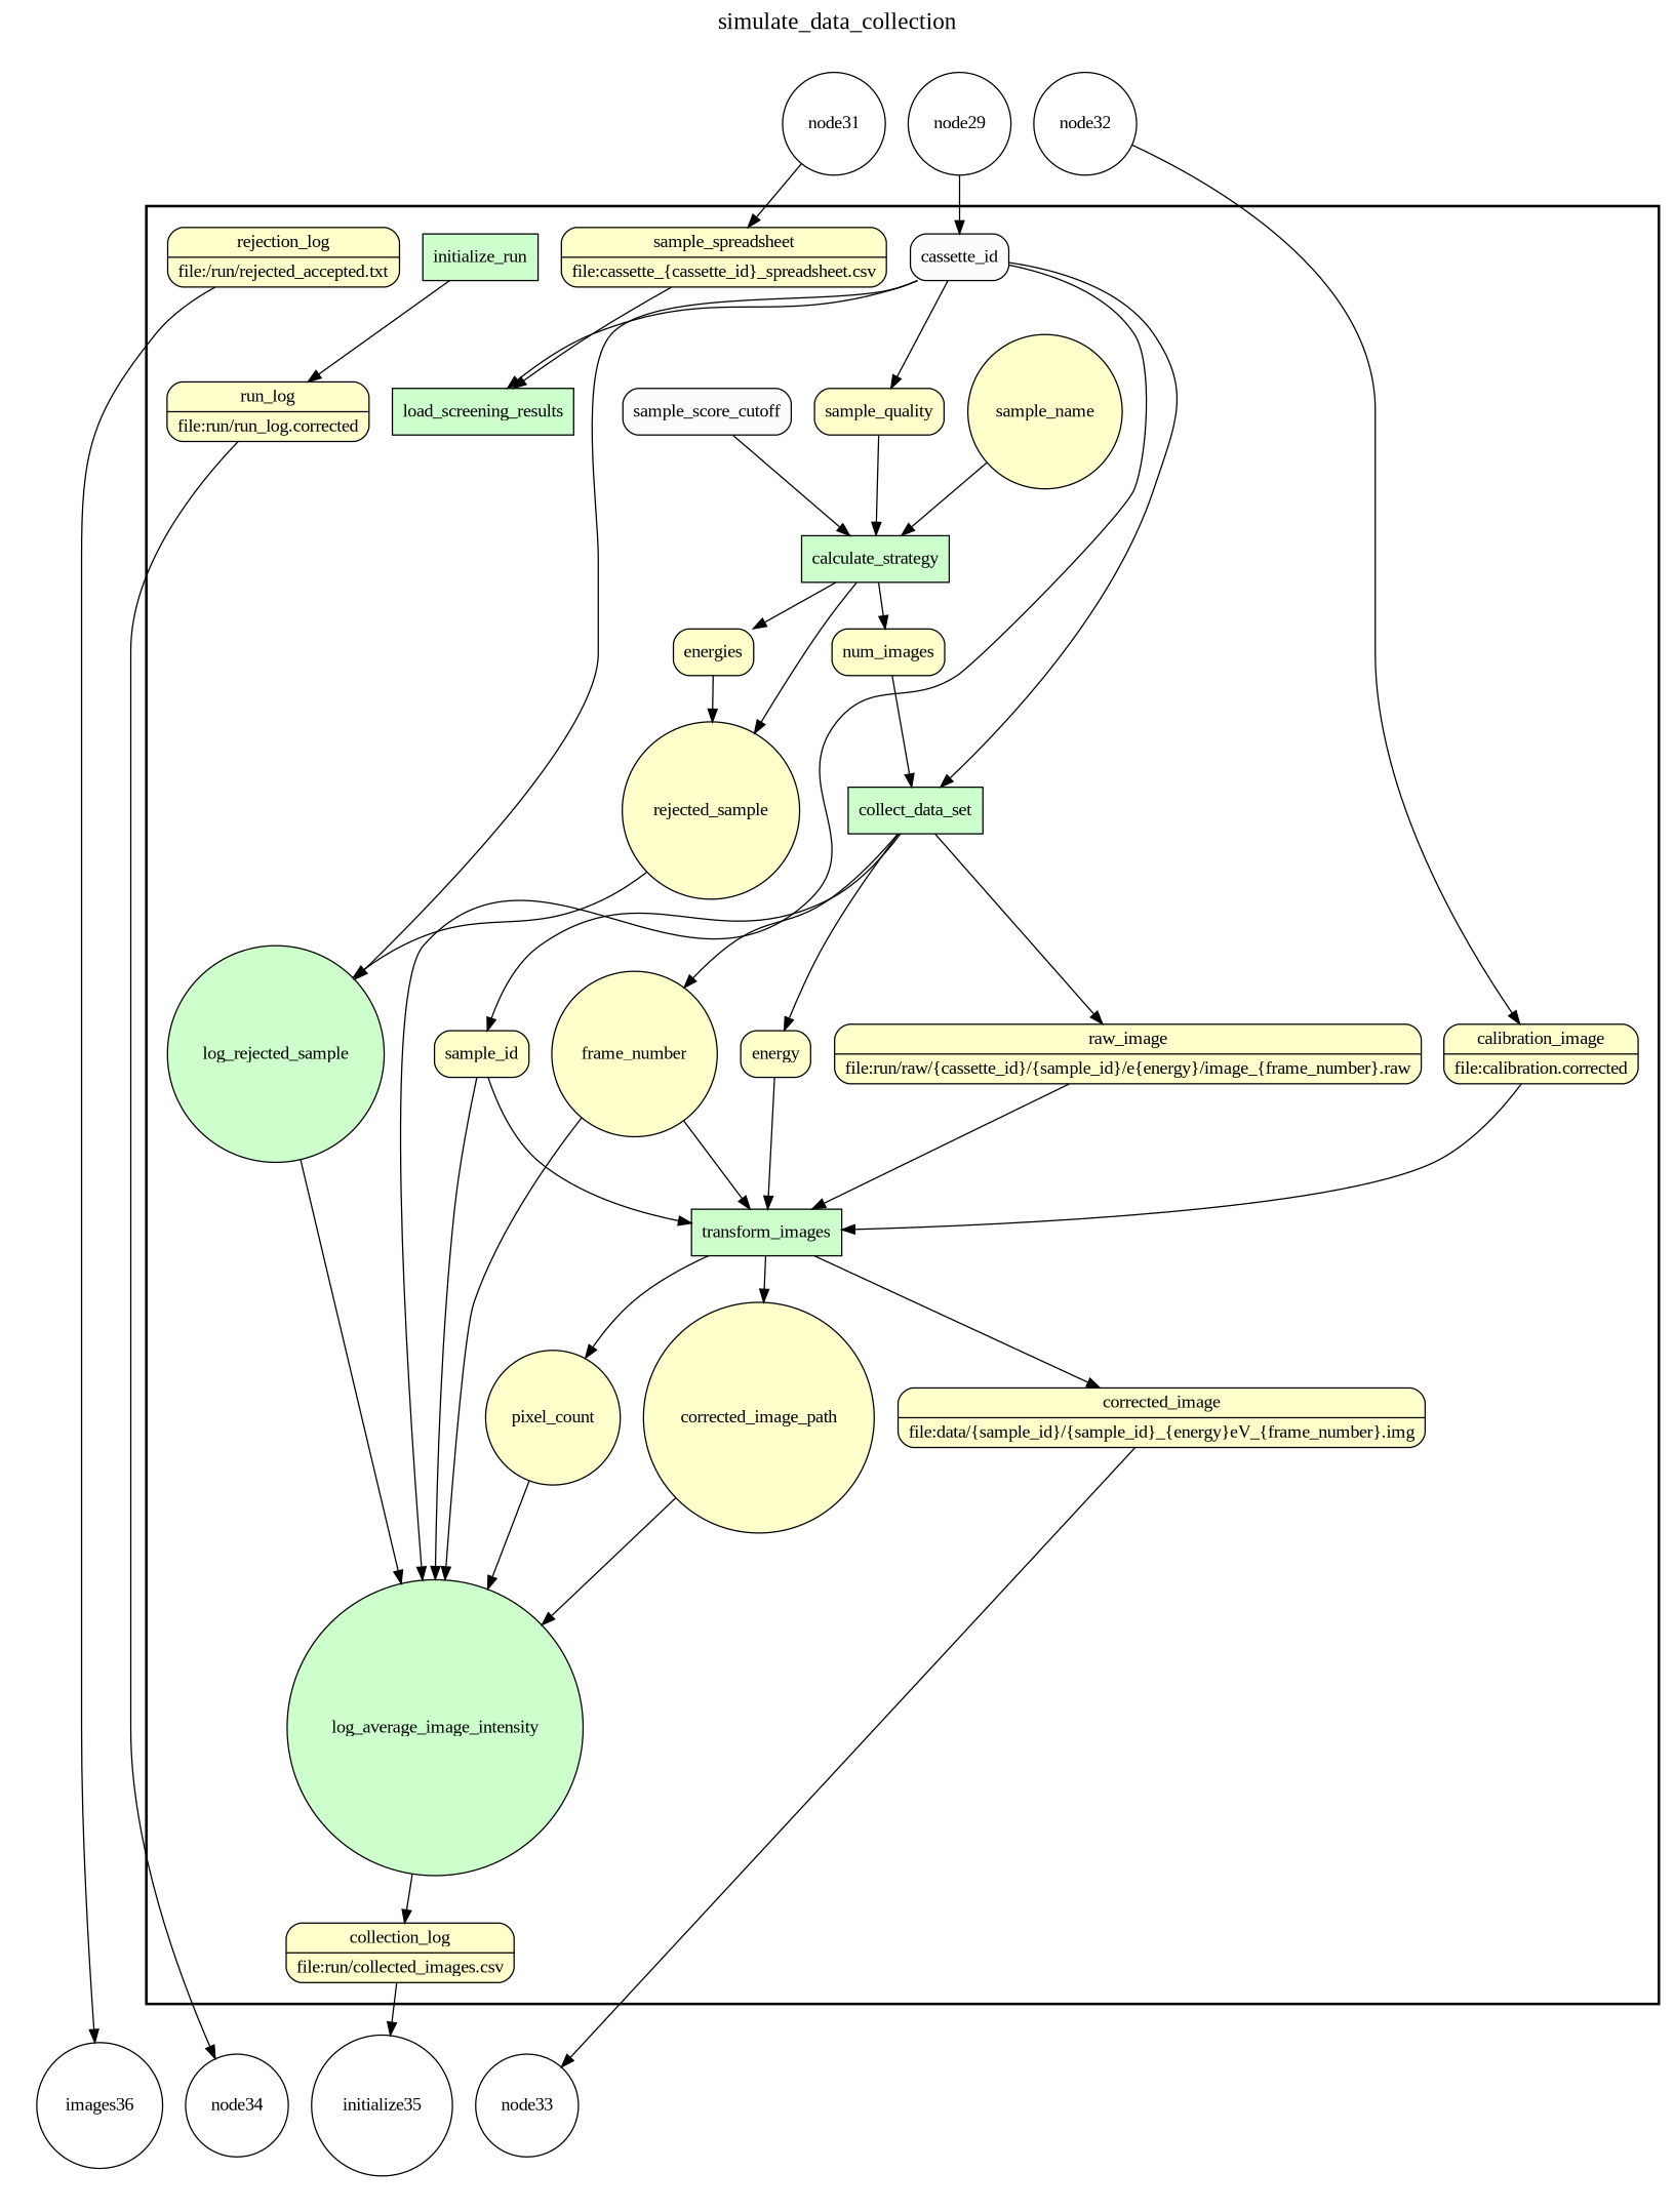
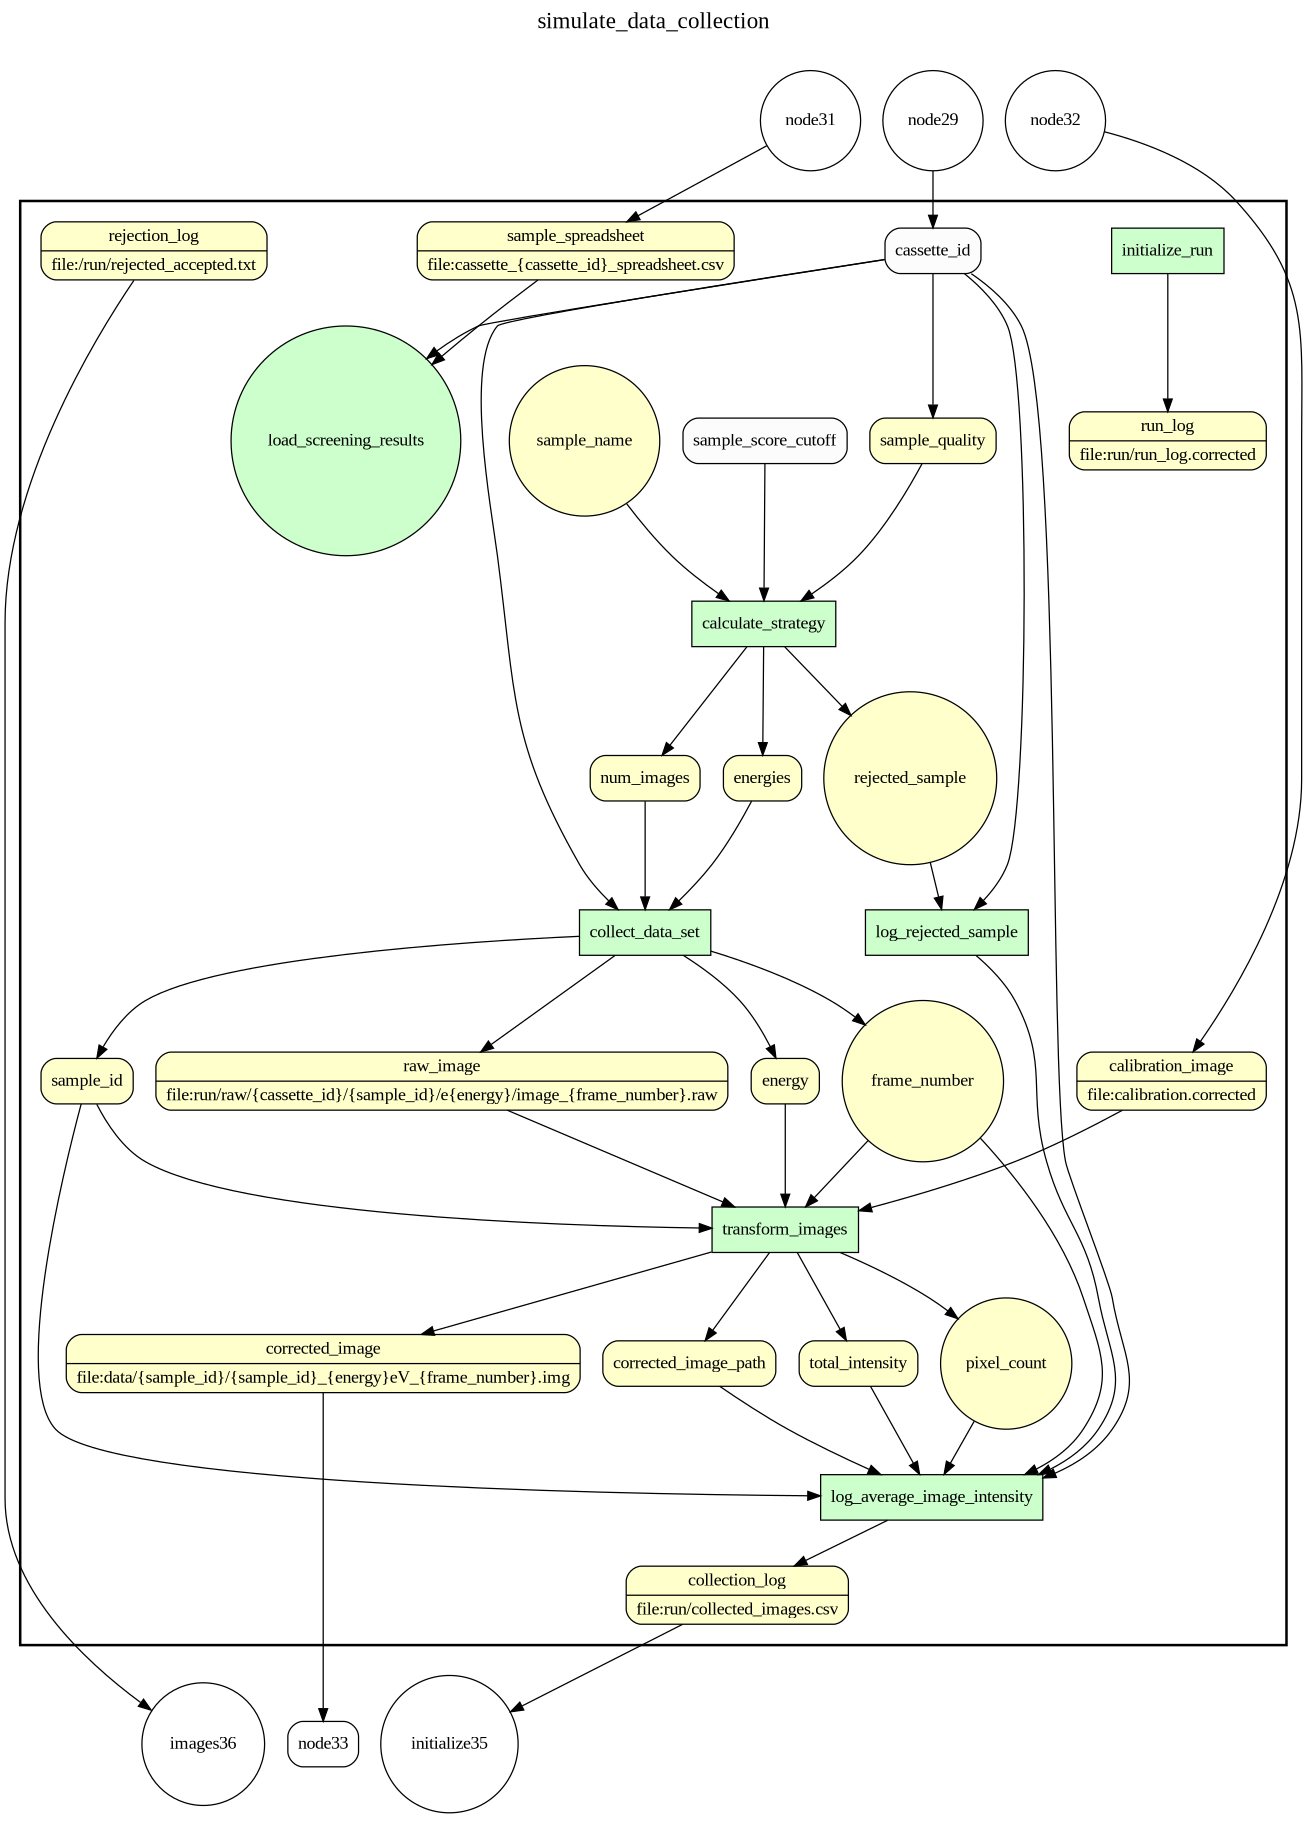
  digraph {
    fontname="Liberation Serif"
    fontsize=18
    label=simulate_data_collection
    labelloc=t
    rankdir=TB
    node [fillcolor="#FFFFCC" fontname="Liberation Serif" peripheries=1 shape=box style="rounded,filled"]
    edge [fontname="Liberation Serif"]
    n1 [fillcolor="#CCFFCC" label=initialize_run style=filled]
    n2 [label="{<f0> run_log |<f1> file:run/run_log.corrected}" rankdir=LR shape=record]
-   n3 [fillcolor="#CCFFCC" label=load_screening_results style=filled]
+   n3 [fillcolor="#CCFFCC" label=load_screening_results shape=circle style=filled]
    n4 [label=sample_name shape=circle]
    n5 [label=sample_quality]
    n6 [fillcolor="#CCFFCC" label=calculate_strategy style=filled]
    n7 [label=rejected_sample shape=circle]
    n8 [label=num_images]
    n9 [label=energies]
-   n10 [fillcolor="#CCFFCC" label=log_rejected_sample shape=circle style=filled]
+   n10 [fillcolor="#CCFFCC" label=log_rejected_sample style=filled]
    n11 [label="{<f0> rejection_log |<f1> file:/run/rejected_accepted.txt}" rankdir=LR shape=record]
    n12 [fillcolor="#CCFFCC" label=collect_data_set style=filled]
    n13 [label=sample_id]
    n14 [label=energy]
    n15 [label=frame_number shape=circle]
    n16 [label="{<f0> raw_image |<f1> file:run/raw/\{cassette_id\}/\{sample_id\}/e\{energy\}/image_\{frame_number\}.raw}" rankdir=LR shape=record]
    n17 [fillcolor="#CCFFCC" label=transform_images style=filled]
    n18 [label="{<f0> corrected_image |<f1> file:data/\{sample_id\}/\{sample_id\}_\{energy\}eV_\{frame_number\}.img}" rankdir=LR shape=record]
-   n19 [label=corrected_image_path shape=circle]
+   n19 [label=corrected_image_path]
+   n20 [label=total_intensity]
    n21 [label=pixel_count shape=circle]
-   n22 [fillcolor="#CCFFCC" label=log_average_image_intensity shape=circle style=filled]
+   n22 [fillcolor="#CCFFCC" label=log_average_image_intensity style=filled]
    n23 [label="{<f0> collection_log |<f1> file:run/collected_images.csv}" rankdir=LR shape=record]
    n24 [label="{<f0> sample_spreadsheet |<f1> file:cassette_\{cassette_id\}_spreadsheet.csv}" rankdir=LR shape=record]
    n25 [label="{<f0> calibration_image |<f1> file:calibration.corrected}" rankdir=LR shape=record]
    n26 [fillcolor="#FCFCFC" label=cassette_id]
    n27 [fillcolor="#FCFCFC" label=sample_score_cutoff]
    node29 [fillcolor="#FFFFFF" shape=circle width=0.2]
    node31 [fillcolor="#FFFFFF" shape=circle width=0.2]
    node32 [fillcolor="#FFFFFF" shape=circle width=0.2]
-   node33 [fillcolor="#FFFFFF" shape=circle width=0.2]
-   node34 [fillcolor="#FFFFFF" shape=circle width=0.2]
+   node33 [fillcolor="#FFFFFF" width=0.2]
    n33 [fillcolor="#FFFFFF" label=initialize35 shape=circle width=0.2]
    n34 [fillcolor="#FFFFFF" label=images36 shape=circle width=0.2]
    subgraph cluster_1 {
      label=""
      penwidth=2
      subgraph cluster_2 {
        color=white
        label=""
        penwidth=2
        n1
        n2
        n3
        n4
        n5
        n6
        n7
        n8
        n9
        n10
        n11
        n12
        n13
        n14
        n15
        n16
        n17
        n18
        n19
+       n20
        n21
        n22
        n23
        n24
        n25
        n26
        n27
      }
    }
    subgraph cluster_3 {
      color=white
      label=""
      subgraph cluster_4 {
        color=white
        label=""
        node33
-       node34
        n33
        n34
      }
    }
    subgraph cluster_5 {
      color=white
      label=""
      subgraph cluster_6 {
        color=white
        label=""
        node29
        node31
        node32
      }
    }
    n1 -> n2
-   n2 -> node34
    n4 -> n6
    n5 -> n6
    n6 -> n7
    n6 -> n8
    n6 -> n9
    n7 -> n10
    n8 -> n12
-   n9 -> n7
+   n9 -> n12
    n10 -> n22
    n11 -> n34
    n12 -> n13
    n12 -> n14
    n12 -> n15
    n12 -> n16
    n13 -> n17
    n13 -> n22
    n14 -> n17
    n15 -> n17
    n15 -> n22
    n16 -> n17
    n17 -> n18
    n17 -> n19
+   n17 -> n20
    n17 -> n21
    n18 -> node33
    n19 -> n22
+   n20 -> n22
    n21 -> n22
    n22 -> n23
    n23 -> n33
    n24 -> n3
    n25 -> n17
    n26 -> n3
    n26 -> n5
    n26 -> n10
    n26 -> n12
    n26 -> n22
    n27 -> n6
    node29 -> n26
    node31 -> n24
    node32 -> n25
  }
